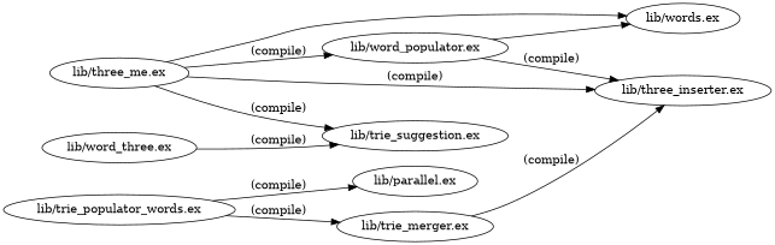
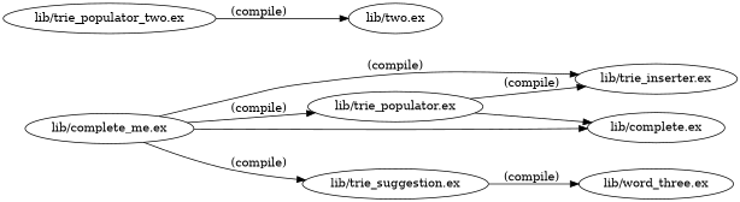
  digraph {
    rankdir=LR
-   "lib/complete_me.ex" [label="lib/three_me.ex"]
-   "lib/trie_inserter.ex" [label="lib/three_inserter.ex"]
-   "lib/trie_populator.ex" [label="lib/word_populator.ex"]
-   "lib/words.ex"
+   "lib/complete_me.ex"
+   "lib/trie_inserter.ex"
+   "lib/trie_populator.ex"
+   "lib/words.ex" [label="lib/complete.ex"]
    "lib/trie_suggestion.ex"
    n6 [label="lib/word_three.ex"]
-   "lib/trie_merger.ex"
-   "lib/trie_populator_two.ex" [label="lib/trie_populator_words.ex"]
-   "lib/parallel.ex"
+   "lib/trie_populator_two.ex"
+   "lib/parallel.ex" [label="lib/two.ex"]
    "lib/complete_me.ex" -> "lib/trie_inserter.ex" [label="(compile)"]
    "lib/complete_me.ex" -> "lib/trie_populator.ex" [label="(compile)"]
    "lib/complete_me.ex" -> "lib/words.ex"
    "lib/complete_me.ex" -> "lib/trie_suggestion.ex" [label="(compile)"]
    "lib/trie_populator.ex" -> "lib/trie_inserter.ex" [label="(compile)"]
    "lib/trie_populator.ex" -> "lib/words.ex"
-   n6 -> "lib/trie_suggestion.ex" [label="(compile)"]
-   "lib/trie_merger.ex" -> "lib/trie_inserter.ex" [label="(compile)"]
-   "lib/trie_populator_two.ex" -> "lib/trie_merger.ex" [label="(compile)"]
+   "lib/trie_suggestion.ex" -> n6 [label="(compile)"]
    "lib/trie_populator_two.ex" -> "lib/parallel.ex" [label="(compile)"]
  }
